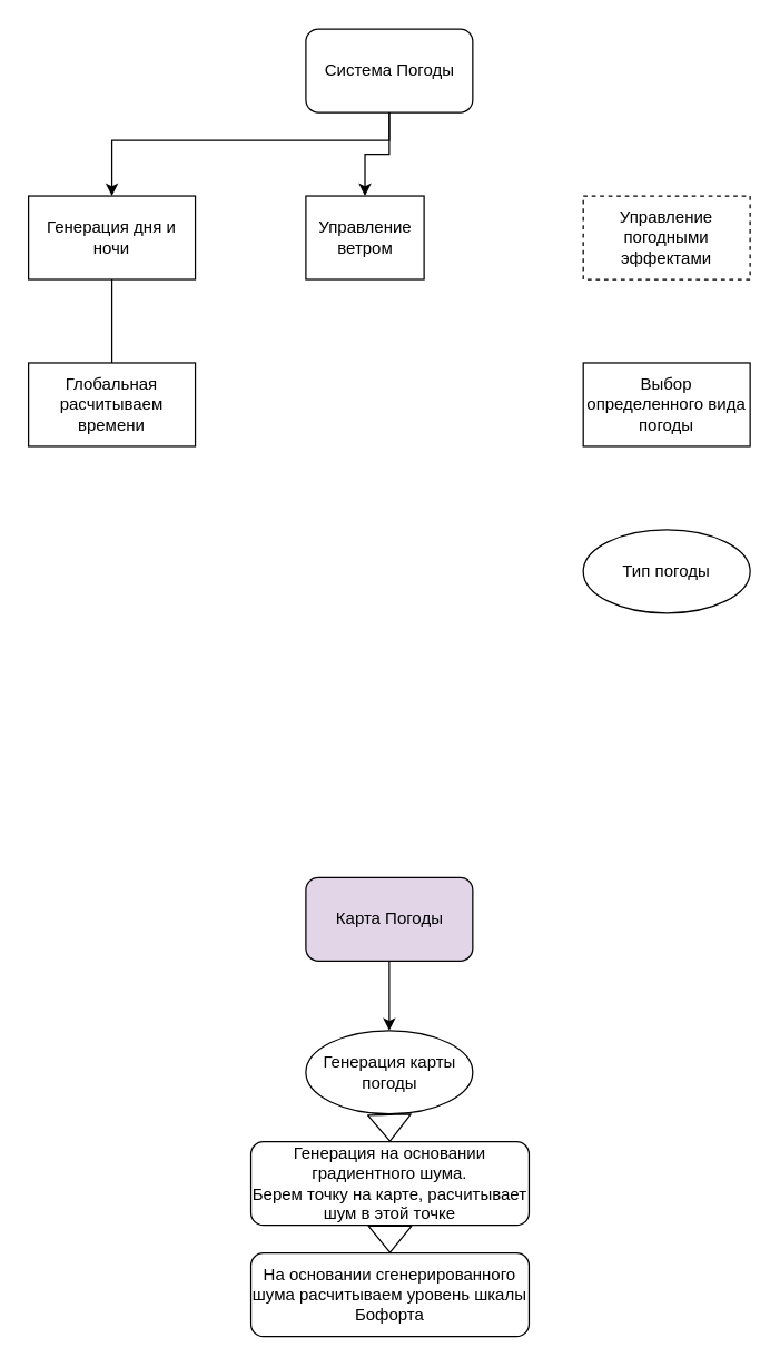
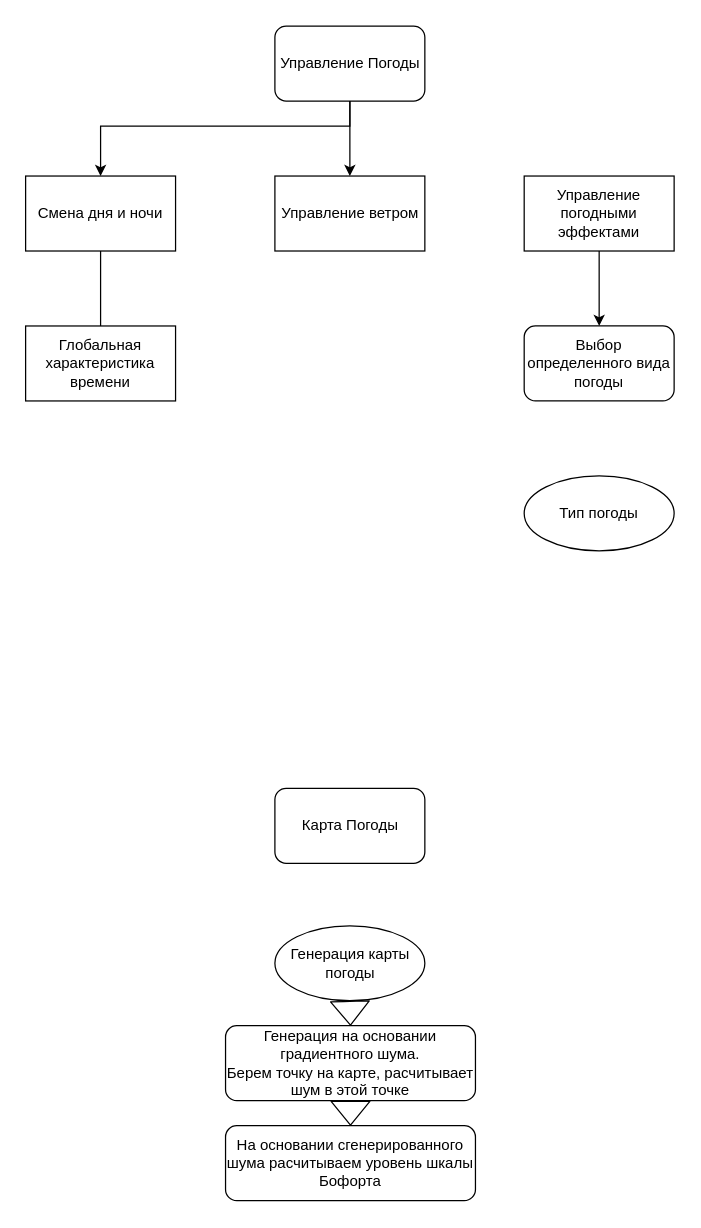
  <mxCell id="0" />
  <mxCell id="1" parent="0" />
  <mxCell id="2" style="edgeStyle=orthogonalEdgeStyle;rounded=0;orthogonalLoop=1;jettySize=auto;html=1;entryX=0.5;entryY=0;entryDx=0;entryDy=0;" parent="1" source="4" target="6" edge="1"><mxGeometry relative="1" as="geometry"><Array as="points"><mxPoint x="279" y="100" /><mxPoint x="80" y="100" /></Array></mxGeometry></mxCell>
  <mxCell id="3" style="edgeStyle=orthogonalEdgeStyle;rounded=0;orthogonalLoop=1;jettySize=auto;html=1;entryX=0.5;entryY=0;entryDx=0;entryDy=0;" parent="1" source="4" target="7" edge="1"><mxGeometry relative="1" as="geometry" /></mxCell>
- <mxCell id="4" value="Система Погоды" style="rounded=1;whiteSpace=wrap;html=1;" parent="1" vertex="1"><mxGeometry x="219.5" y="20" width="120" height="60" as="geometry" /></mxCell>
+ <mxCell id="4" value="Управление Погоды" style="rounded=1;whiteSpace=wrap;html=1;" parent="1" vertex="1"><mxGeometry x="219.5" y="20" width="120" height="60" as="geometry" /></mxCell>
  <mxCell id="5" style="edgeStyle=orthogonalEdgeStyle;rounded=0;orthogonalLoop=1;jettySize=auto;html=1;entryX=0.5;entryY=0;entryDx=0;entryDy=0;endArrow=none;" parent="1" source="6" target="19" edge="1"><mxGeometry relative="1" as="geometry" /></mxCell>
- <mxCell id="6" value="Генерация дня и ночи" style="rounded=0;whiteSpace=wrap;html=1;" parent="1" vertex="1"><mxGeometry x="20" y="140" width="120" height="60" as="geometry" /></mxCell>
- <mxCell id="7" value="Управление ветром" style="rounded=0;whiteSpace=wrap;html=1;" parent="1" vertex="1"><mxGeometry x="219.5" y="140" width="85" height="60" as="geometry" /></mxCell>
- <mxCell id="9" value="Управление погодными эффектами" style="rounded=0;whiteSpace=wrap;html=1;dashed=1;" parent="1" vertex="1"><mxGeometry x="419" y="140" width="120" height="60" as="geometry" /></mxCell>
- <mxCell id="10" value="Выбор определенного вида погоды" style="rounded=0;whiteSpace=wrap;html=1;" parent="1" vertex="1"><mxGeometry x="419" y="260" width="120" height="60" as="geometry" /></mxCell>
+ <mxCell id="6" value="Смена дня и ночи" style="rounded=0;whiteSpace=wrap;html=1;" parent="1" vertex="1"><mxGeometry x="20" y="140" width="120" height="60" as="geometry" /></mxCell>
+ <mxCell id="7" value="Управление ветром" style="rounded=0;whiteSpace=wrap;html=1;" parent="1" vertex="1"><mxGeometry x="219.5" y="140" width="120" height="60" as="geometry" /></mxCell>
+ <mxCell id="8" style="edgeStyle=orthogonalEdgeStyle;rounded=0;orthogonalLoop=1;jettySize=auto;html=1;entryX=0.5;entryY=0;entryDx=0;entryDy=0;" parent="1" source="9" target="10" edge="1"><mxGeometry relative="1" as="geometry" /></mxCell>
+ <mxCell id="9" value="Управление погодными эффектами" style="rounded=0;whiteSpace=wrap;html=1;" parent="1" vertex="1"><mxGeometry x="419" y="140" width="120" height="60" as="geometry" /></mxCell>
+ <mxCell id="10" value="Выбор определенного вида погоды" style="whiteSpace=wrap;html=1;rounded=1;" parent="1" vertex="1"><mxGeometry x="419" y="260" width="120" height="60" as="geometry" /></mxCell>
  <mxCell id="11" value="Тип погоды" style="ellipse;whiteSpace=wrap;html=1;" parent="1" vertex="1"><mxGeometry x="419" y="380" width="120" height="60" as="geometry" /></mxCell>
- <mxCell id="12" style="edgeStyle=orthogonalEdgeStyle;rounded=0;orthogonalLoop=1;jettySize=auto;html=1;entryX=0.5;entryY=0;entryDx=0;entryDy=0;" parent="1" source="13" target="14" edge="1"><mxGeometry relative="1" as="geometry" /></mxCell>
- <mxCell id="13" value="Карта Погоды" style="rounded=1;whiteSpace=wrap;html=1;fillColor=#e1d5e7;" parent="1" vertex="1"><mxGeometry x="219.5" y="630" width="120" height="60" as="geometry" /></mxCell>
+ <mxCell id="13" value="Карта Погоды" style="rounded=1;whiteSpace=wrap;html=1;" parent="1" vertex="1"><mxGeometry x="219.5" y="630" width="120" height="60" as="geometry" /></mxCell>
  <mxCell id="14" value="Генерация карты погоды" style="ellipse;whiteSpace=wrap;html=1;" parent="1" vertex="1"><mxGeometry x="219.5" y="740" width="120" height="60" as="geometry" /></mxCell>
  <mxCell id="15" value="Генерация на основании градиентного шума.&lt;br&gt;Берем точку на карте, расчитывает шум в этой точке" style="rounded=1;whiteSpace=wrap;html=1;" parent="1" vertex="1"><mxGeometry x="180" y="820" width="200" height="60" as="geometry" /></mxCell>
  <mxCell id="16" value="На основании сгенерированного шума расчитываем уровень шкалы Бофорта" style="rounded=1;whiteSpace=wrap;html=1;" parent="1" vertex="1"><mxGeometry x="180" y="900" width="200" height="60" as="geometry" /></mxCell>
  <mxCell id="17" value="" style="shape=flexArrow;endArrow=classic;html=1;exitX=0.5;exitY=1;exitDx=0;exitDy=0;entryX=0.5;entryY=0;entryDx=0;entryDy=0;" parent="1" source="14" target="15" edge="1"><mxGeometry width="50" height="50" relative="1" as="geometry"><mxPoint x="20" y="1030" as="sourcePoint" /><mxPoint x="70" y="980" as="targetPoint" /></mxGeometry></mxCell>
  <mxCell id="18" value="" style="shape=flexArrow;endArrow=classic;html=1;exitX=0.5;exitY=1;exitDx=0;exitDy=0;entryX=0.5;entryY=0;entryDx=0;entryDy=0;" parent="1" source="15" target="16" edge="1"><mxGeometry width="50" height="50" relative="1" as="geometry"><mxPoint x="449.786" y="889.786" as="sourcePoint" /><mxPoint x="450.357" y="909.786" as="targetPoint" /></mxGeometry></mxCell>
- <mxCell id="19" value="Глобальная расчитываем времени" style="rounded=0;whiteSpace=wrap;html=1;" parent="1" vertex="1"><mxGeometry x="20" y="260" width="120" height="60" as="geometry" /></mxCell>
+ <mxCell id="19" value="Глобальная характеристика времени" style="rounded=0;whiteSpace=wrap;html=1;" parent="1" vertex="1"><mxGeometry x="20" y="260" width="120" height="60" as="geometry" /></mxCell>
